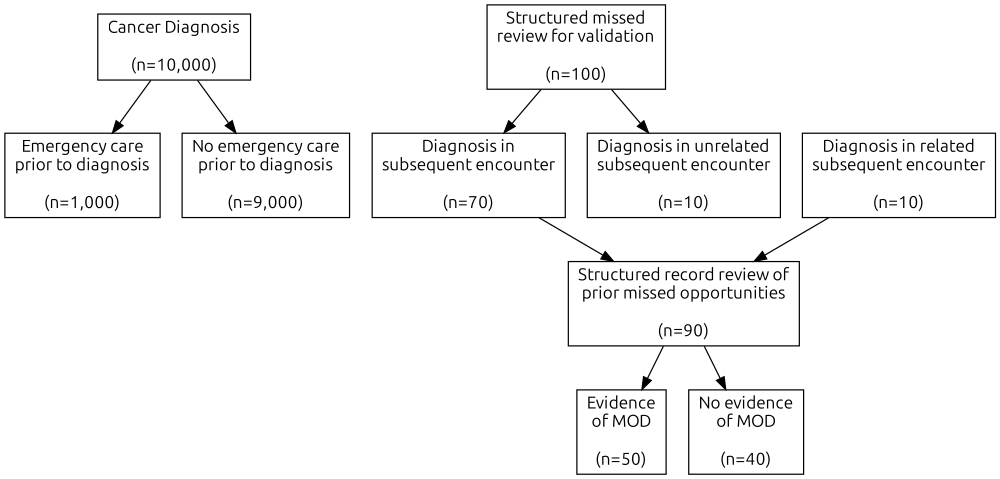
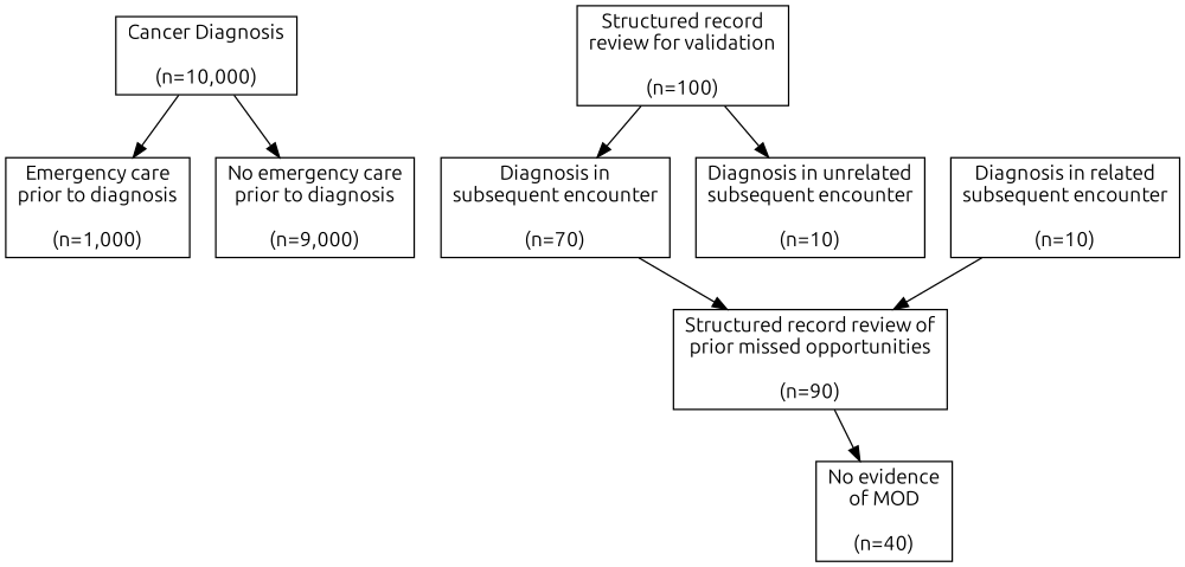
  digraph {
    fontname=Ubuntu
    node [fontname=Ubuntu shape=rectangle]
    edge [fontname=Ubuntu]
    n1 [label="Cancer Diagnosis\n\n(n=10,000)"]
    n2 [label="Emergency care\nprior to diagnosis\n\n(n=1,000)"]
    n3 [label="No emergency care\nprior to diagnosis\n\n(n=9,000)"]
-   n4 [label="Structured missed\nreview for validation\n\n(n=100)"]
+   n4 [label="Structured record\nreview for validation\n\n(n=100)"]
    n5 [label="Diagnosis in\nsubsequent encounter\n\n(n=70)"]
    n6 [label="Diagnosis in unrelated\nsubsequent encounter\n\n(n=10)"]
    n7 [label="Structured record review of\nprior missed opportunities\n\n(n=90)"]
    n8 [label="Diagnosis in related\nsubsequent encounter\n\n(n=10)"]
-   n9 [label="Evidence\nof MOD\n\n(n=50)"]
    n10 [label="No evidence\nof MOD\n\n(n=40)"]
    n1 -> n2
    n1 -> n3
    n4 -> n5
    n4 -> n6
    n5 -> n7
-   n7 -> n9
    n7 -> n10
    n8 -> n7
  }
